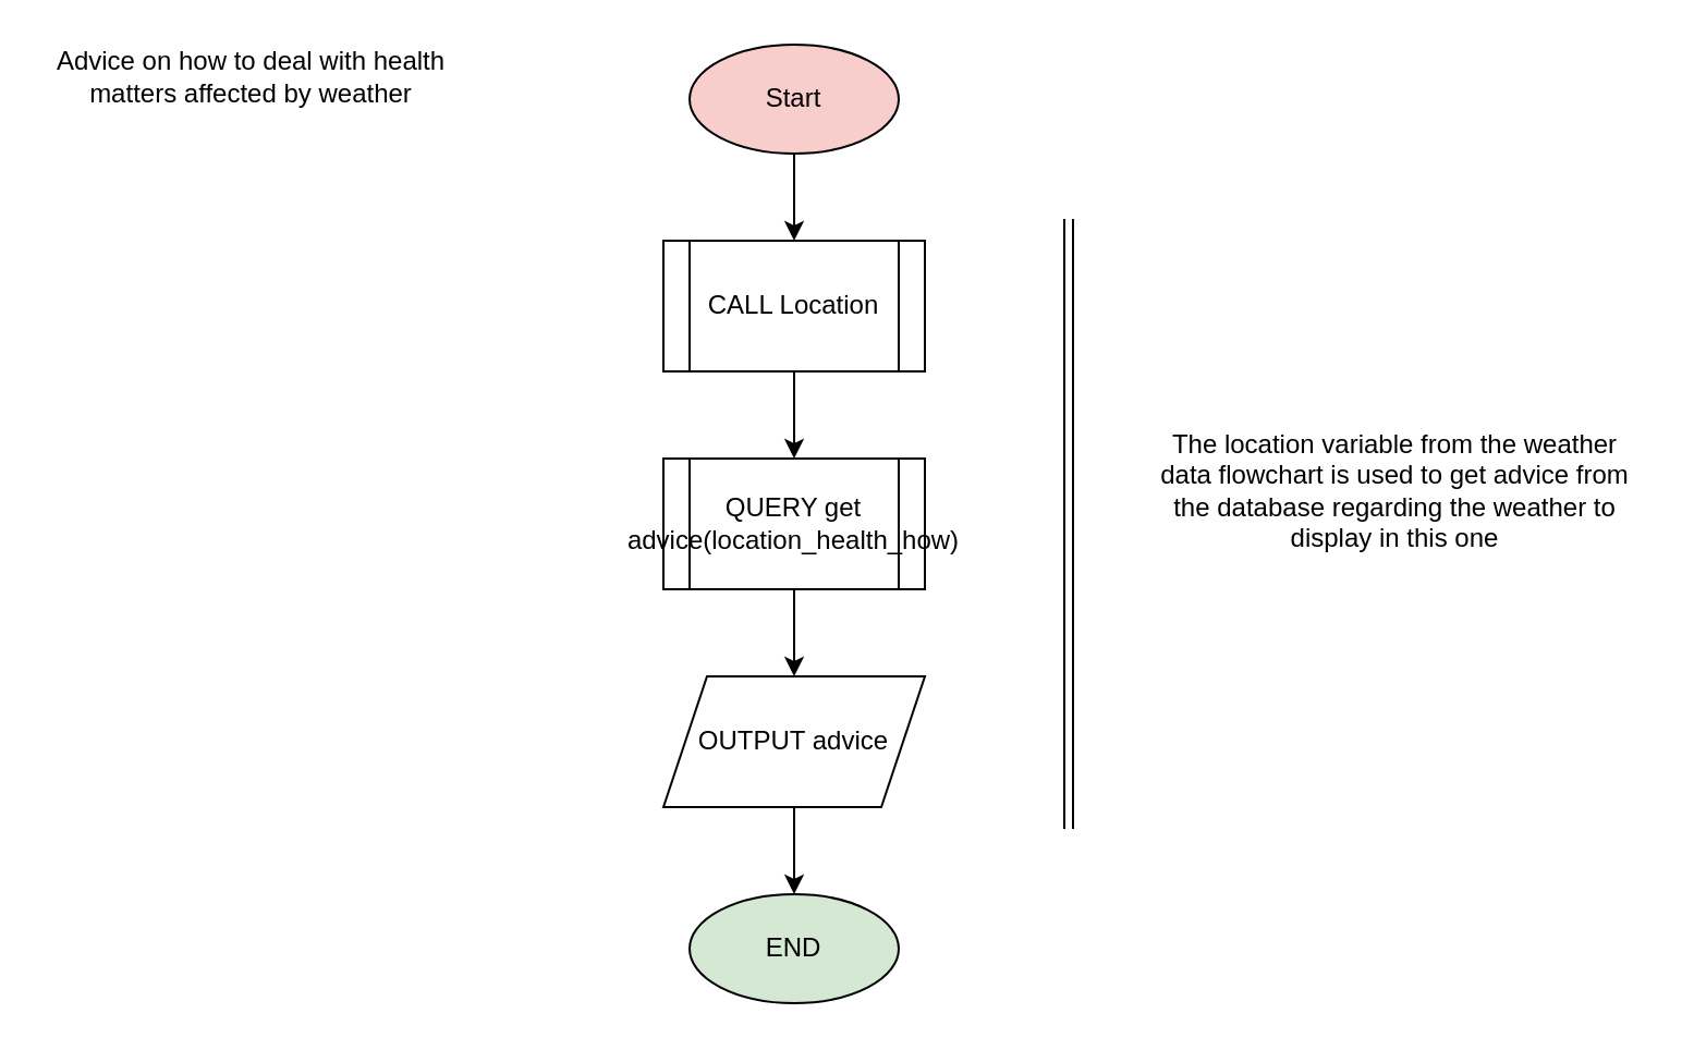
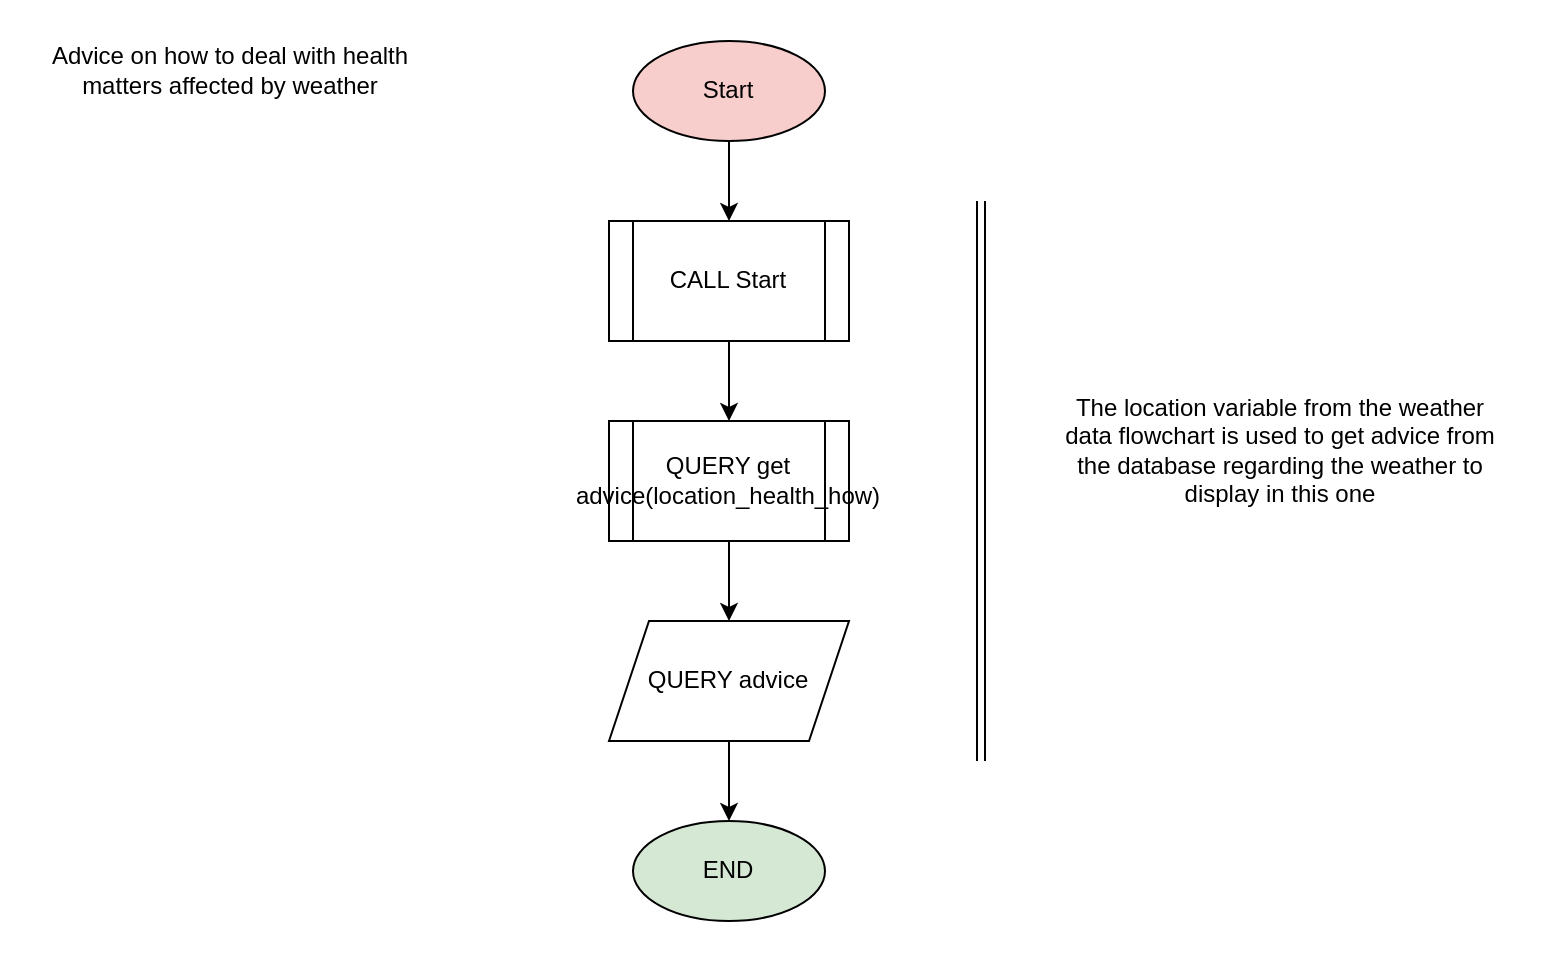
  <mxCell id="0" />
  <mxCell id="1" parent="0" />
  <mxCell id="2" style="edgeStyle=orthogonalEdgeStyle;rounded=0;orthogonalLoop=1;jettySize=auto;html=1;" edge="1" parent="1" source="3"><mxGeometry relative="1" as="geometry"><mxPoint x="364" y="110" as="targetPoint" /></mxGeometry></mxCell>
  <mxCell id="3" value="Start" style="ellipse;whiteSpace=wrap;html=1;fillColor=#f8cecc;" vertex="1" parent="1"><mxGeometry x="316" y="20" width="96" height="50" as="geometry" /></mxCell>
  <mxCell id="4" style="edgeStyle=orthogonalEdgeStyle;rounded=0;orthogonalLoop=1;jettySize=auto;html=1;" edge="1" parent="1" source="5"><mxGeometry relative="1" as="geometry"><mxPoint x="364" y="210" as="targetPoint" /></mxGeometry></mxCell>
- <mxCell id="5" value="CALL Location" style="shape=process;whiteSpace=wrap;html=1;backgroundOutline=1;" vertex="1" parent="1"><mxGeometry x="304" y="110" width="120" height="60" as="geometry" /></mxCell>
+ <mxCell id="5" value="CALL Start" style="shape=process;whiteSpace=wrap;html=1;backgroundOutline=1;" vertex="1" parent="1"><mxGeometry x="304" y="110" width="120" height="60" as="geometry" /></mxCell>
  <mxCell id="6" style="edgeStyle=orthogonalEdgeStyle;rounded=0;orthogonalLoop=1;jettySize=auto;html=1;" edge="1" parent="1" source="7"><mxGeometry relative="1" as="geometry"><mxPoint x="364" y="310" as="targetPoint" /></mxGeometry></mxCell>
  <mxCell id="7" value="QUERY get advice(location_health_how)" style="shape=process;whiteSpace=wrap;html=1;backgroundOutline=1;" vertex="1" parent="1"><mxGeometry x="304" y="210" width="120" height="60" as="geometry" /></mxCell>
  <mxCell id="8" style="edgeStyle=orthogonalEdgeStyle;rounded=0;orthogonalLoop=1;jettySize=auto;html=1;" edge="1" parent="1" source="9"><mxGeometry relative="1" as="geometry"><mxPoint x="364" y="410" as="targetPoint" /></mxGeometry></mxCell>
- <mxCell id="9" value="OUTPUT advice" style="shape=parallelogram;perimeter=parallelogramPerimeter;whiteSpace=wrap;html=1;fixedSize=1;" vertex="1" parent="1"><mxGeometry x="304" y="310" width="120" height="60" as="geometry" /></mxCell>
+ <mxCell id="9" value="QUERY advice" style="shape=parallelogram;perimeter=parallelogramPerimeter;whiteSpace=wrap;html=1;fixedSize=1;" vertex="1" parent="1"><mxGeometry x="304" y="310" width="120" height="60" as="geometry" /></mxCell>
  <mxCell id="10" value="END" style="ellipse;whiteSpace=wrap;html=1;fillColor=#d5e8d4;" vertex="1" parent="1"><mxGeometry x="316" y="410" width="96" height="50" as="geometry" /></mxCell>
  <mxCell id="11" value="Advice on how to deal with health matters affected by weather" style="text;html=1;align=center;verticalAlign=middle;whiteSpace=wrap;rounded=0;" vertex="1" parent="1"><mxGeometry x="20" y="20" width="190" height="30" as="geometry" /></mxCell>
  <mxCell id="12" value="" style="endArrow=none;html=1;rounded=0;shape=link;" edge="1" parent="1"><mxGeometry width="50" height="50" relative="1" as="geometry"><mxPoint x="490" y="380" as="sourcePoint" /><mxPoint x="490" y="100" as="targetPoint" /></mxGeometry></mxCell>
  <mxCell id="13" value="The location variable from the weather data flowchart is used to get advice from the database regarding the weather to display in this one" style="text;html=1;align=center;verticalAlign=middle;whiteSpace=wrap;rounded=0;" vertex="1" parent="1"><mxGeometry x="530" y="210" width="220" height="30" as="geometry" /></mxCell>
